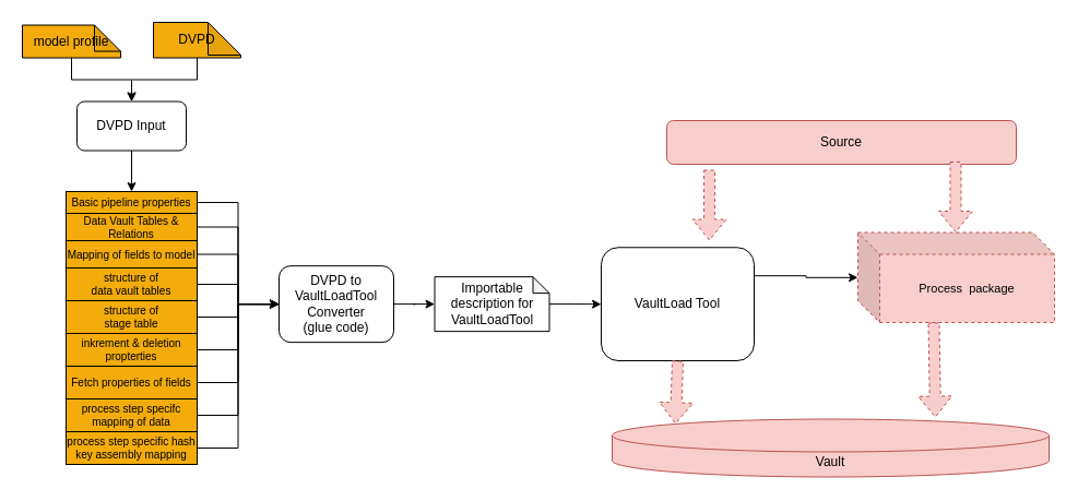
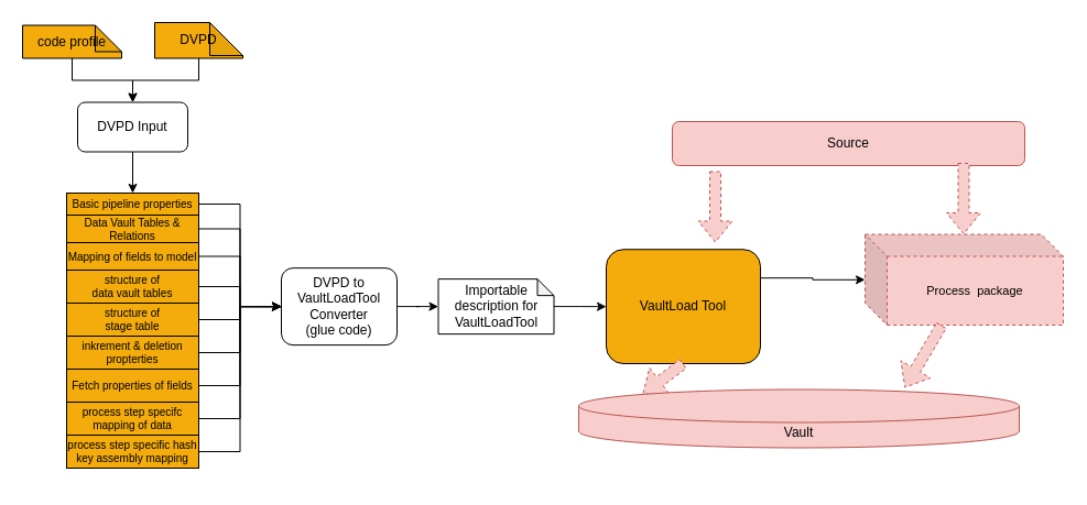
  <mxCell id="0" />
  <mxCell id="1" parent="0" />
  <mxCell id="2" style="edgeStyle=orthogonalEdgeStyle;shape=connector;rounded=0;orthogonalLoop=1;jettySize=auto;html=1;labelBackgroundColor=default;strokeColor=default;fontFamily=Helvetica;fontSize=11;fontColor=default;endArrow=classic;" parent="1" source="3" target="5" edge="1"><mxGeometry relative="1" as="geometry" /></mxCell>
  <mxCell id="3" value="DVPD" style="shape=note;whiteSpace=wrap;html=1;backgroundOutline=1;darkOpacity=0.05;fillColor=#F3AC0C;gradientColor=none;" parent="1" vertex="1"><mxGeometry x="140" y="20" width="80" height="32.5" as="geometry" /></mxCell>
  <mxCell id="4" style="edgeStyle=orthogonalEdgeStyle;shape=connector;rounded=0;orthogonalLoop=1;jettySize=auto;html=1;entryX=0.5;entryY=0;entryDx=0;entryDy=0;labelBackgroundColor=default;strokeColor=default;fontFamily=Helvetica;fontSize=11;fontColor=default;endArrow=classic;" parent="1" source="5" target="7" edge="1"><mxGeometry relative="1" as="geometry" /></mxCell>
  <mxCell id="5" value="DVPD Input" style="rounded=1;whiteSpace=wrap;html=1;" parent="1" vertex="1"><mxGeometry x="70" y="92.5" width="100" height="45" as="geometry" /></mxCell>
  <mxCell id="6" style="edgeStyle=orthogonalEdgeStyle;shape=connector;rounded=0;orthogonalLoop=1;jettySize=auto;html=1;entryX=0;entryY=0.5;entryDx=0;entryDy=0;labelBackgroundColor=default;strokeColor=default;fontFamily=Helvetica;fontSize=10;fontColor=default;endArrow=classic;" parent="1" source="7" target="27" edge="1"><mxGeometry relative="1" as="geometry" /></mxCell>
  <mxCell id="7" value="Basic pipeline properties" style="rounded=0;whiteSpace=wrap;html=1;fillColor=#F3AC0C;gradientColor=none;fontSize=10;" parent="1" vertex="1"><mxGeometry x="60" y="175" width="120" height="20" as="geometry" /></mxCell>
  <mxCell id="8" style="edgeStyle=orthogonalEdgeStyle;shape=connector;rounded=0;orthogonalLoop=1;jettySize=auto;html=1;labelBackgroundColor=default;strokeColor=default;fontFamily=Helvetica;fontSize=10;fontColor=default;endArrow=classic;" parent="1" source="9" target="27" edge="1"><mxGeometry relative="1" as="geometry" /></mxCell>
  <mxCell id="9" value="inkrement &amp;amp; deletion propterties" style="rounded=0;whiteSpace=wrap;html=1;fillColor=#F3AC0C;gradientColor=none;fontSize=10;" parent="1" vertex="1"><mxGeometry x="60" y="305" width="120" height="30" as="geometry" /></mxCell>
  <mxCell id="10" style="edgeStyle=orthogonalEdgeStyle;shape=connector;rounded=0;orthogonalLoop=1;jettySize=auto;html=1;entryX=0;entryY=0.5;entryDx=0;entryDy=0;labelBackgroundColor=default;strokeColor=default;fontFamily=Helvetica;fontSize=10;fontColor=default;endArrow=classic;" parent="1" source="11" target="27" edge="1"><mxGeometry relative="1" as="geometry" /></mxCell>
  <mxCell id="11" value="structure of &lt;br&gt;data vault tables" style="rounded=0;whiteSpace=wrap;html=1;fillColor=#F3AC0C;gradientColor=none;fontSize=10;" parent="1" vertex="1"><mxGeometry x="60" y="245" width="120" height="30" as="geometry" /></mxCell>
  <mxCell id="12" style="edgeStyle=orthogonalEdgeStyle;shape=connector;rounded=0;orthogonalLoop=1;jettySize=auto;html=1;labelBackgroundColor=default;strokeColor=default;fontFamily=Helvetica;fontSize=11;fontColor=default;endArrow=classic;" parent="1" source="13" target="5" edge="1"><mxGeometry relative="1" as="geometry" /></mxCell>
- <mxCell id="13" value="model profile" style="shape=note;whiteSpace=wrap;html=1;backgroundOutline=1;darkOpacity=0.05;fillColor=#F3AC0C;gradientColor=none;size=24;" parent="1" vertex="1"><mxGeometry x="20" y="22.5" width="90" height="30" as="geometry" /></mxCell>
+ <mxCell id="13" value="code profile" style="shape=note;whiteSpace=wrap;html=1;backgroundOutline=1;darkOpacity=0.05;fillColor=#F3AC0C;gradientColor=none;size=24;" parent="1" vertex="1"><mxGeometry x="20" y="22.5" width="90" height="30" as="geometry" /></mxCell>
  <mxCell id="14" style="edgeStyle=orthogonalEdgeStyle;shape=connector;rounded=0;orthogonalLoop=1;jettySize=auto;html=1;entryX=0;entryY=0.5;entryDx=0;entryDy=0;labelBackgroundColor=default;strokeColor=default;fontFamily=Helvetica;fontSize=10;fontColor=default;endArrow=classic;" parent="1" source="15" target="27" edge="1"><mxGeometry relative="1" as="geometry" /></mxCell>
  <mxCell id="15" value="structure of &lt;br&gt;stage table" style="rounded=0;whiteSpace=wrap;html=1;fillColor=#F3AC0C;gradientColor=none;fontSize=10;" parent="1" vertex="1"><mxGeometry x="60" y="275" width="120" height="30" as="geometry" /></mxCell>
  <mxCell id="16" style="edgeStyle=orthogonalEdgeStyle;shape=connector;rounded=0;orthogonalLoop=1;jettySize=auto;html=1;entryX=0;entryY=0.5;entryDx=0;entryDy=0;labelBackgroundColor=default;strokeColor=default;fontFamily=Helvetica;fontSize=10;fontColor=default;endArrow=classic;" parent="1" source="17" target="27" edge="1"><mxGeometry relative="1" as="geometry" /></mxCell>
  <mxCell id="17" value="process step specifc mapping of data" style="rounded=0;whiteSpace=wrap;html=1;fillColor=#F3AC0C;gradientColor=none;fontSize=10;" parent="1" vertex="1"><mxGeometry x="60" y="365" width="120" height="30" as="geometry" /></mxCell>
  <mxCell id="18" style="edgeStyle=orthogonalEdgeStyle;shape=connector;rounded=0;orthogonalLoop=1;jettySize=auto;html=1;entryX=0;entryY=0.5;entryDx=0;entryDy=0;labelBackgroundColor=default;strokeColor=default;fontFamily=Helvetica;fontSize=10;fontColor=default;endArrow=classic;" parent="1" source="19" target="27" edge="1"><mxGeometry relative="1" as="geometry" /></mxCell>
  <mxCell id="19" value="Fetch properties of fields" style="rounded=0;whiteSpace=wrap;html=1;fillColor=#F3AC0C;gradientColor=none;fontSize=10;" parent="1" vertex="1"><mxGeometry x="60" y="335" width="120" height="30" as="geometry" /></mxCell>
  <mxCell id="20" style="edgeStyle=orthogonalEdgeStyle;shape=connector;rounded=0;orthogonalLoop=1;jettySize=auto;html=1;entryX=0;entryY=0.5;entryDx=0;entryDy=0;labelBackgroundColor=default;strokeColor=default;fontFamily=Helvetica;fontSize=10;fontColor=default;endArrow=classic;" parent="1" source="21" target="27" edge="1"><mxGeometry relative="1" as="geometry" /></mxCell>
  <mxCell id="21" value="process step specific hash key assembly mapping" style="rounded=0;whiteSpace=wrap;html=1;fillColor=#F3AC0C;gradientColor=none;fontSize=10;" parent="1" vertex="1"><mxGeometry x="60" y="395" width="120" height="30" as="geometry" /></mxCell>
  <mxCell id="22" style="edgeStyle=orthogonalEdgeStyle;shape=connector;rounded=0;orthogonalLoop=1;jettySize=auto;html=1;entryX=0;entryY=0.5;entryDx=0;entryDy=0;labelBackgroundColor=default;strokeColor=default;fontFamily=Helvetica;fontSize=10;fontColor=default;endArrow=classic;" parent="1" source="23" target="27" edge="1"><mxGeometry relative="1" as="geometry" /></mxCell>
  <mxCell id="23" value="Mapping of fields to model" style="rounded=0;whiteSpace=wrap;html=1;fillColor=#F3AC0C;gradientColor=none;fontSize=10;" parent="1" vertex="1"><mxGeometry x="60" y="220" width="120" height="25" as="geometry" /></mxCell>
  <mxCell id="24" style="edgeStyle=orthogonalEdgeStyle;shape=connector;rounded=0;orthogonalLoop=1;jettySize=auto;html=1;entryX=0;entryY=0.5;entryDx=0;entryDy=0;labelBackgroundColor=default;strokeColor=default;fontFamily=Helvetica;fontSize=10;fontColor=default;endArrow=classic;" parent="1" source="25" target="27" edge="1"><mxGeometry relative="1" as="geometry" /></mxCell>
  <mxCell id="25" value="Data Vault&amp;nbsp;Tables &amp;amp; Relations" style="rounded=0;whiteSpace=wrap;html=1;fillColor=#F3AC0C;gradientColor=none;fontSize=10;" parent="1" vertex="1"><mxGeometry x="60" y="195" width="120" height="25" as="geometry" /></mxCell>
  <mxCell id="26" style="edgeStyle=orthogonalEdgeStyle;shape=connector;rounded=0;orthogonalLoop=1;jettySize=auto;html=1;entryX=0;entryY=0.5;entryDx=0;entryDy=0;entryPerimeter=0;labelBackgroundColor=default;strokeColor=default;fontFamily=Helvetica;fontSize=10;fontColor=default;endArrow=classic;" parent="1" source="27" target="29" edge="1"><mxGeometry relative="1" as="geometry" /></mxCell>
  <mxCell id="27" value="DVPD to VaultLoadTool Converter&lt;br&gt;(glue code)" style="rounded=1;whiteSpace=wrap;html=1;" parent="1" vertex="1"><mxGeometry x="255" y="243.13" width="105" height="70" as="geometry" /></mxCell>
  <mxCell id="28" style="edgeStyle=orthogonalEdgeStyle;shape=connector;rounded=0;orthogonalLoop=1;jettySize=auto;html=1;labelBackgroundColor=default;strokeColor=default;fontFamily=Helvetica;fontSize=10;fontColor=default;endArrow=classic;" parent="1" source="29" target="31" edge="1"><mxGeometry relative="1" as="geometry" /></mxCell>
  <mxCell id="29" value="Importable&lt;br&gt;description for&lt;br&gt;VaultLoadTool" style="shape=note;whiteSpace=wrap;html=1;backgroundOutline=1;darkOpacity=0.05;size=15;" parent="1" vertex="1"><mxGeometry x="397.5" y="253.13" width="105" height="50" as="geometry" /></mxCell>
  <mxCell id="30" style="edgeStyle=orthogonalEdgeStyle;shape=connector;rounded=0;orthogonalLoop=1;jettySize=auto;html=1;labelBackgroundColor=default;strokeColor=default;fontFamily=Helvetica;fontSize=10;fontColor=default;endArrow=classic;exitX=1;exitY=0.25;exitDx=0;exitDy=0;" parent="1" source="31" target="32" edge="1"><mxGeometry relative="1" as="geometry" /></mxCell>
- <mxCell id="31" value="VaultLoad Tool" style="rounded=1;whiteSpace=wrap;html=1;" parent="1" vertex="1"><mxGeometry x="550" y="226.25" width="140" height="103.75" as="geometry" /></mxCell>
+ <mxCell id="31" value="VaultLoad Tool" style="rounded=1;whiteSpace=wrap;html=1;fillColor=#f3ac0c;" parent="1" vertex="1"><mxGeometry x="550" y="226.25" width="140" height="103.75" as="geometry" /></mxCell>
  <mxCell id="32" value="Process&amp;nbsp; package" style="shape=cube;whiteSpace=wrap;html=1;boundedLbl=1;backgroundOutline=1;darkOpacity=0.05;darkOpacity2=0.1;fontFamily=Helvetica;fontSize=11;verticalAlign=middle;labelPosition=center;verticalLabelPosition=middle;align=center;fillColor=#f8cecc;strokeColor=#b85450;dashed=1;" parent="1" vertex="1"><mxGeometry x="785" y="212.5" width="180" height="82.5" as="geometry" /></mxCell>
  <mxCell id="33" value="" style="shape=flexArrow;endArrow=classic;html=1;rounded=0;labelBackgroundColor=default;strokeColor=#b85450;fontFamily=Helvetica;fontSize=10;fontColor=default;exitX=0.122;exitY=1.125;exitDx=0;exitDy=0;fillColor=#f8cecc;dashed=1;exitPerimeter=0;" parent="1" source="34" edge="1"><mxGeometry width="50" height="50" relative="1" as="geometry"><mxPoint x="877" y="155.25" as="sourcePoint" /><mxPoint x="649" y="220" as="targetPoint" /></mxGeometry></mxCell>
  <mxCell id="34" value="Source" style="rounded=1;whiteSpace=wrap;html=1;fillColor=#f8cecc;strokeColor=#b85450;" parent="1" vertex="1"><mxGeometry x="610" y="110" width="320" height="40" as="geometry" /></mxCell>
  <mxCell id="35" value="" style="shape=flexArrow;endArrow=classic;html=1;rounded=0;labelBackgroundColor=default;strokeColor=#b85450;fontFamily=Helvetica;fontSize=10;fontColor=default;entryX=0.145;entryY=0;entryDx=0;entryDy=4.35;entryPerimeter=0;fillColor=#f8cecc;dashed=1;" parent="1" target="36" edge="1"><mxGeometry width="50" height="50" relative="1" as="geometry"><mxPoint x="620" y="330" as="sourcePoint" /><mxPoint x="881.25" y="332" as="targetPoint" /></mxGeometry></mxCell>
- <mxCell id="36" value="Vault" style="shape=cylinder3;whiteSpace=wrap;html=1;boundedLbl=1;backgroundOutline=1;size=15;rounded=0;strokeColor=#b85450;fontFamily=Helvetica;fontSize=12;fillColor=#f8cecc;" parent="1" vertex="1"><mxGeometry x="560" y="383.5" width="400" height="53" as="geometry" /></mxCell>
+ <mxCell id="36" value="Vault" style="shape=cylinder3;whiteSpace=wrap;html=1;boundedLbl=1;backgroundOutline=1;size=15;rounded=0;strokeColor=#b85450;fontFamily=Helvetica;fontSize=12;fillColor=#f8cecc;" parent="1" vertex="1"><mxGeometry x="525" y="353.5" width="400" height="53" as="geometry" /></mxCell>
  <mxCell id="37" value="" style="shape=flexArrow;endArrow=classic;html=1;rounded=0;labelBackgroundColor=default;strokeColor=#b85450;fontFamily=Helvetica;fontSize=10;fontColor=default;exitX=0.122;exitY=1.125;exitDx=0;exitDy=0;fillColor=#f8cecc;dashed=1;exitPerimeter=0;" parent="1" edge="1"><mxGeometry width="50" height="50" relative="1" as="geometry"><mxPoint x="874.5" y="147.5" as="sourcePoint" /><mxPoint x="874.5" y="212.5" as="targetPoint" /></mxGeometry></mxCell>
  <mxCell id="38" value="" style="shape=flexArrow;endArrow=classic;html=1;rounded=0;labelBackgroundColor=default;strokeColor=#b85450;fontFamily=Helvetica;fontSize=10;fontColor=default;exitX=0.122;exitY=1.125;exitDx=0;exitDy=0;fillColor=#f8cecc;dashed=1;exitPerimeter=0;entryX=0.74;entryY=-0.028;entryDx=0;entryDy=0;entryPerimeter=0;" parent="1" target="36" edge="1"><mxGeometry width="50" height="50" relative="1" as="geometry"><mxPoint x="854.5" y="295" as="sourcePoint" /><mxPoint x="854.5" y="360" as="targetPoint" /></mxGeometry></mxCell>
